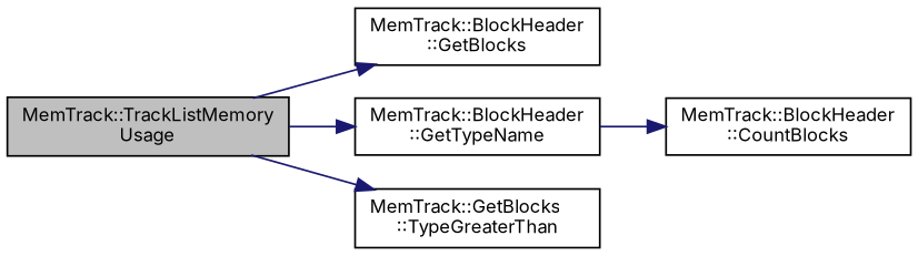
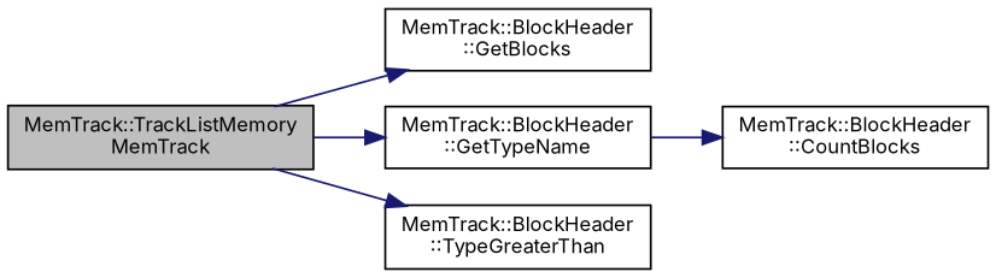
  digraph {
    fontname=Inter
    rankdir=LR
    node [color=black fillcolor=white fontname=Inter fontsize=10 shape=record style=filled]
    edge [color=midnightblue fontname=Inter fontsize=10 labelfontname=Helvetica labelfontsize=10 style=solid]
-   n1 [fillcolor=grey75 fontcolor=black height=0.2 label="MemTrack::TrackListMemory\lUsage" width=0.4]
+   n1 [fillcolor=grey75 fontcolor=black height=0.2 label="MemTrack::TrackListMemory\lMemTrack" width=0.4]
    n2 [height=0.2 label="MemTrack::BlockHeader\l::GetBlocks" width=0.4]
    n3 [height=0.2 label="MemTrack::BlockHeader\l::GetTypeName" width=0.4]
-   n4 [height=0.2 label="MemTrack::GetBlocks\l::TypeGreaterThan" width=0.4]
+   n4 [height=0.2 label="MemTrack::BlockHeader\l::TypeGreaterThan" width=0.4]
    n5 [height=0.2 label="MemTrack::BlockHeader\l::CountBlocks" width=0.4]
    n1 -> n2
    n1 -> n3
    n1 -> n4
    n3 -> n5
  }
